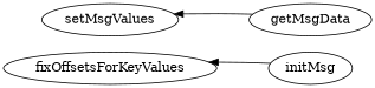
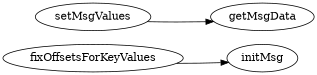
  digraph {
    rankdir=LR
    fixOffsetsForKeyValues
    initMsg
    setMsgValues
    getMsgData
-   initMsg -> fixOffsetsForKeyValues
-   getMsgData -> setMsgValues
+   fixOffsetsForKeyValues -> initMsg
+   setMsgValues -> getMsgData
  }
